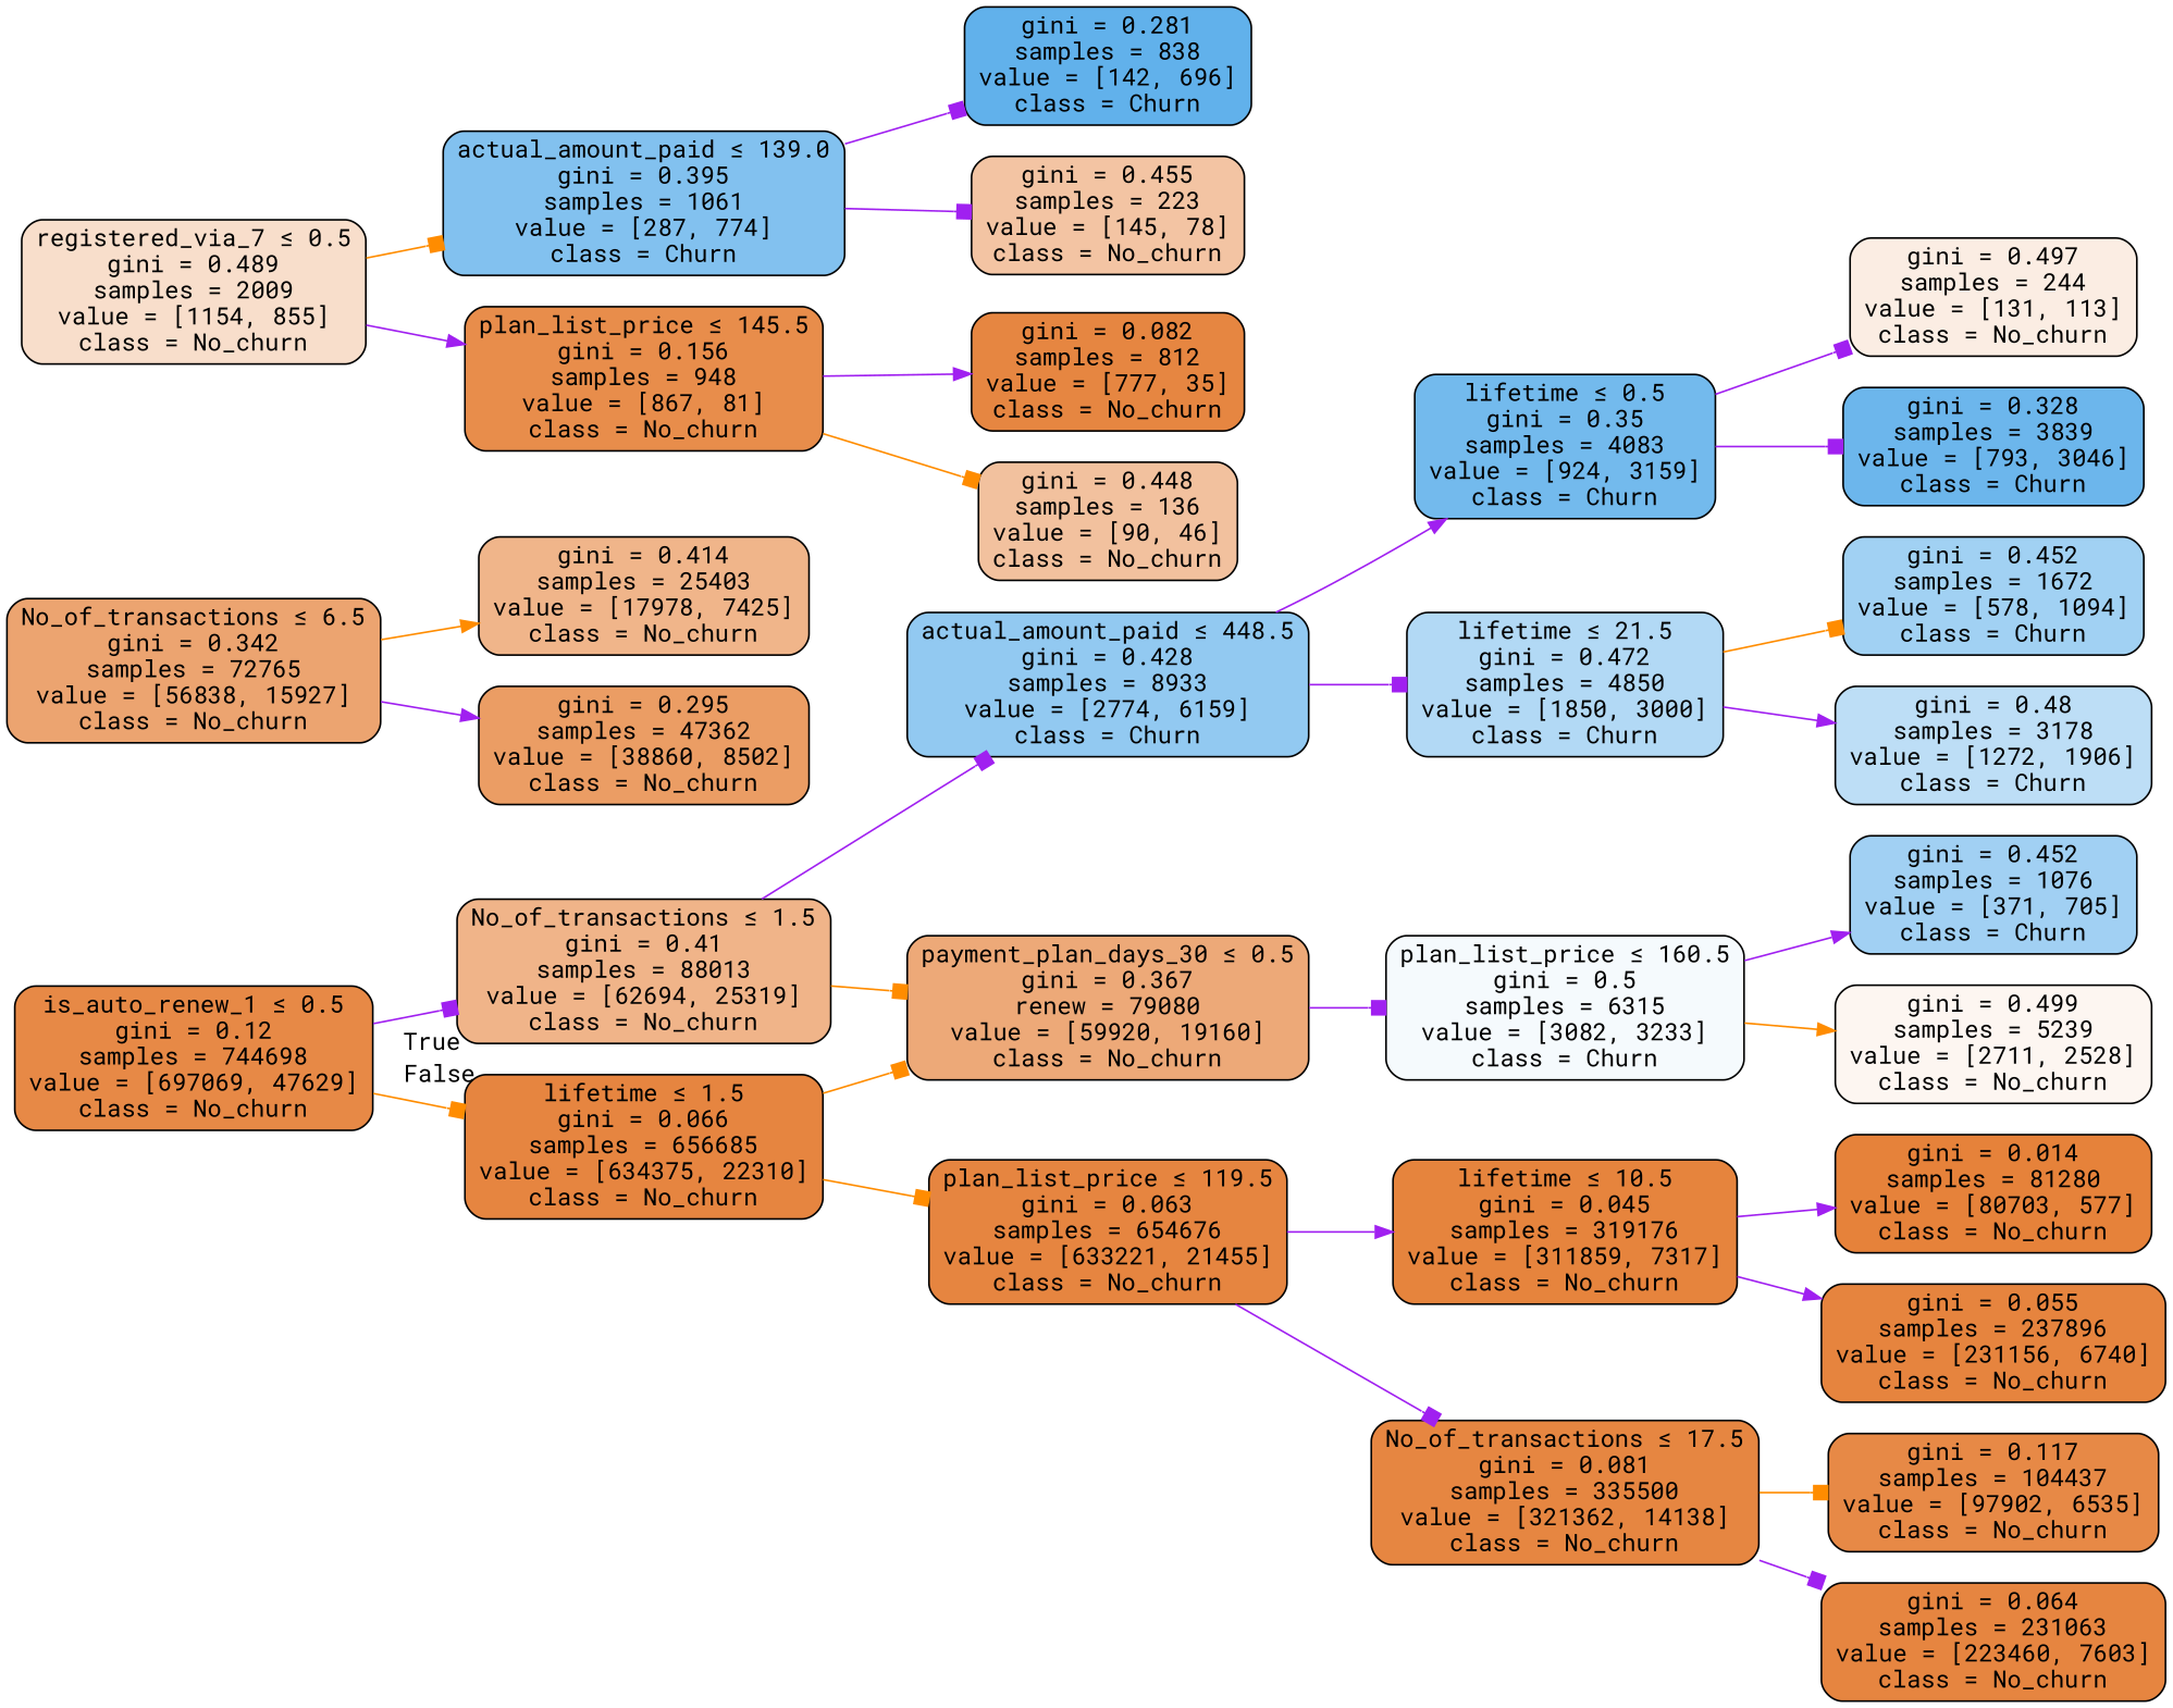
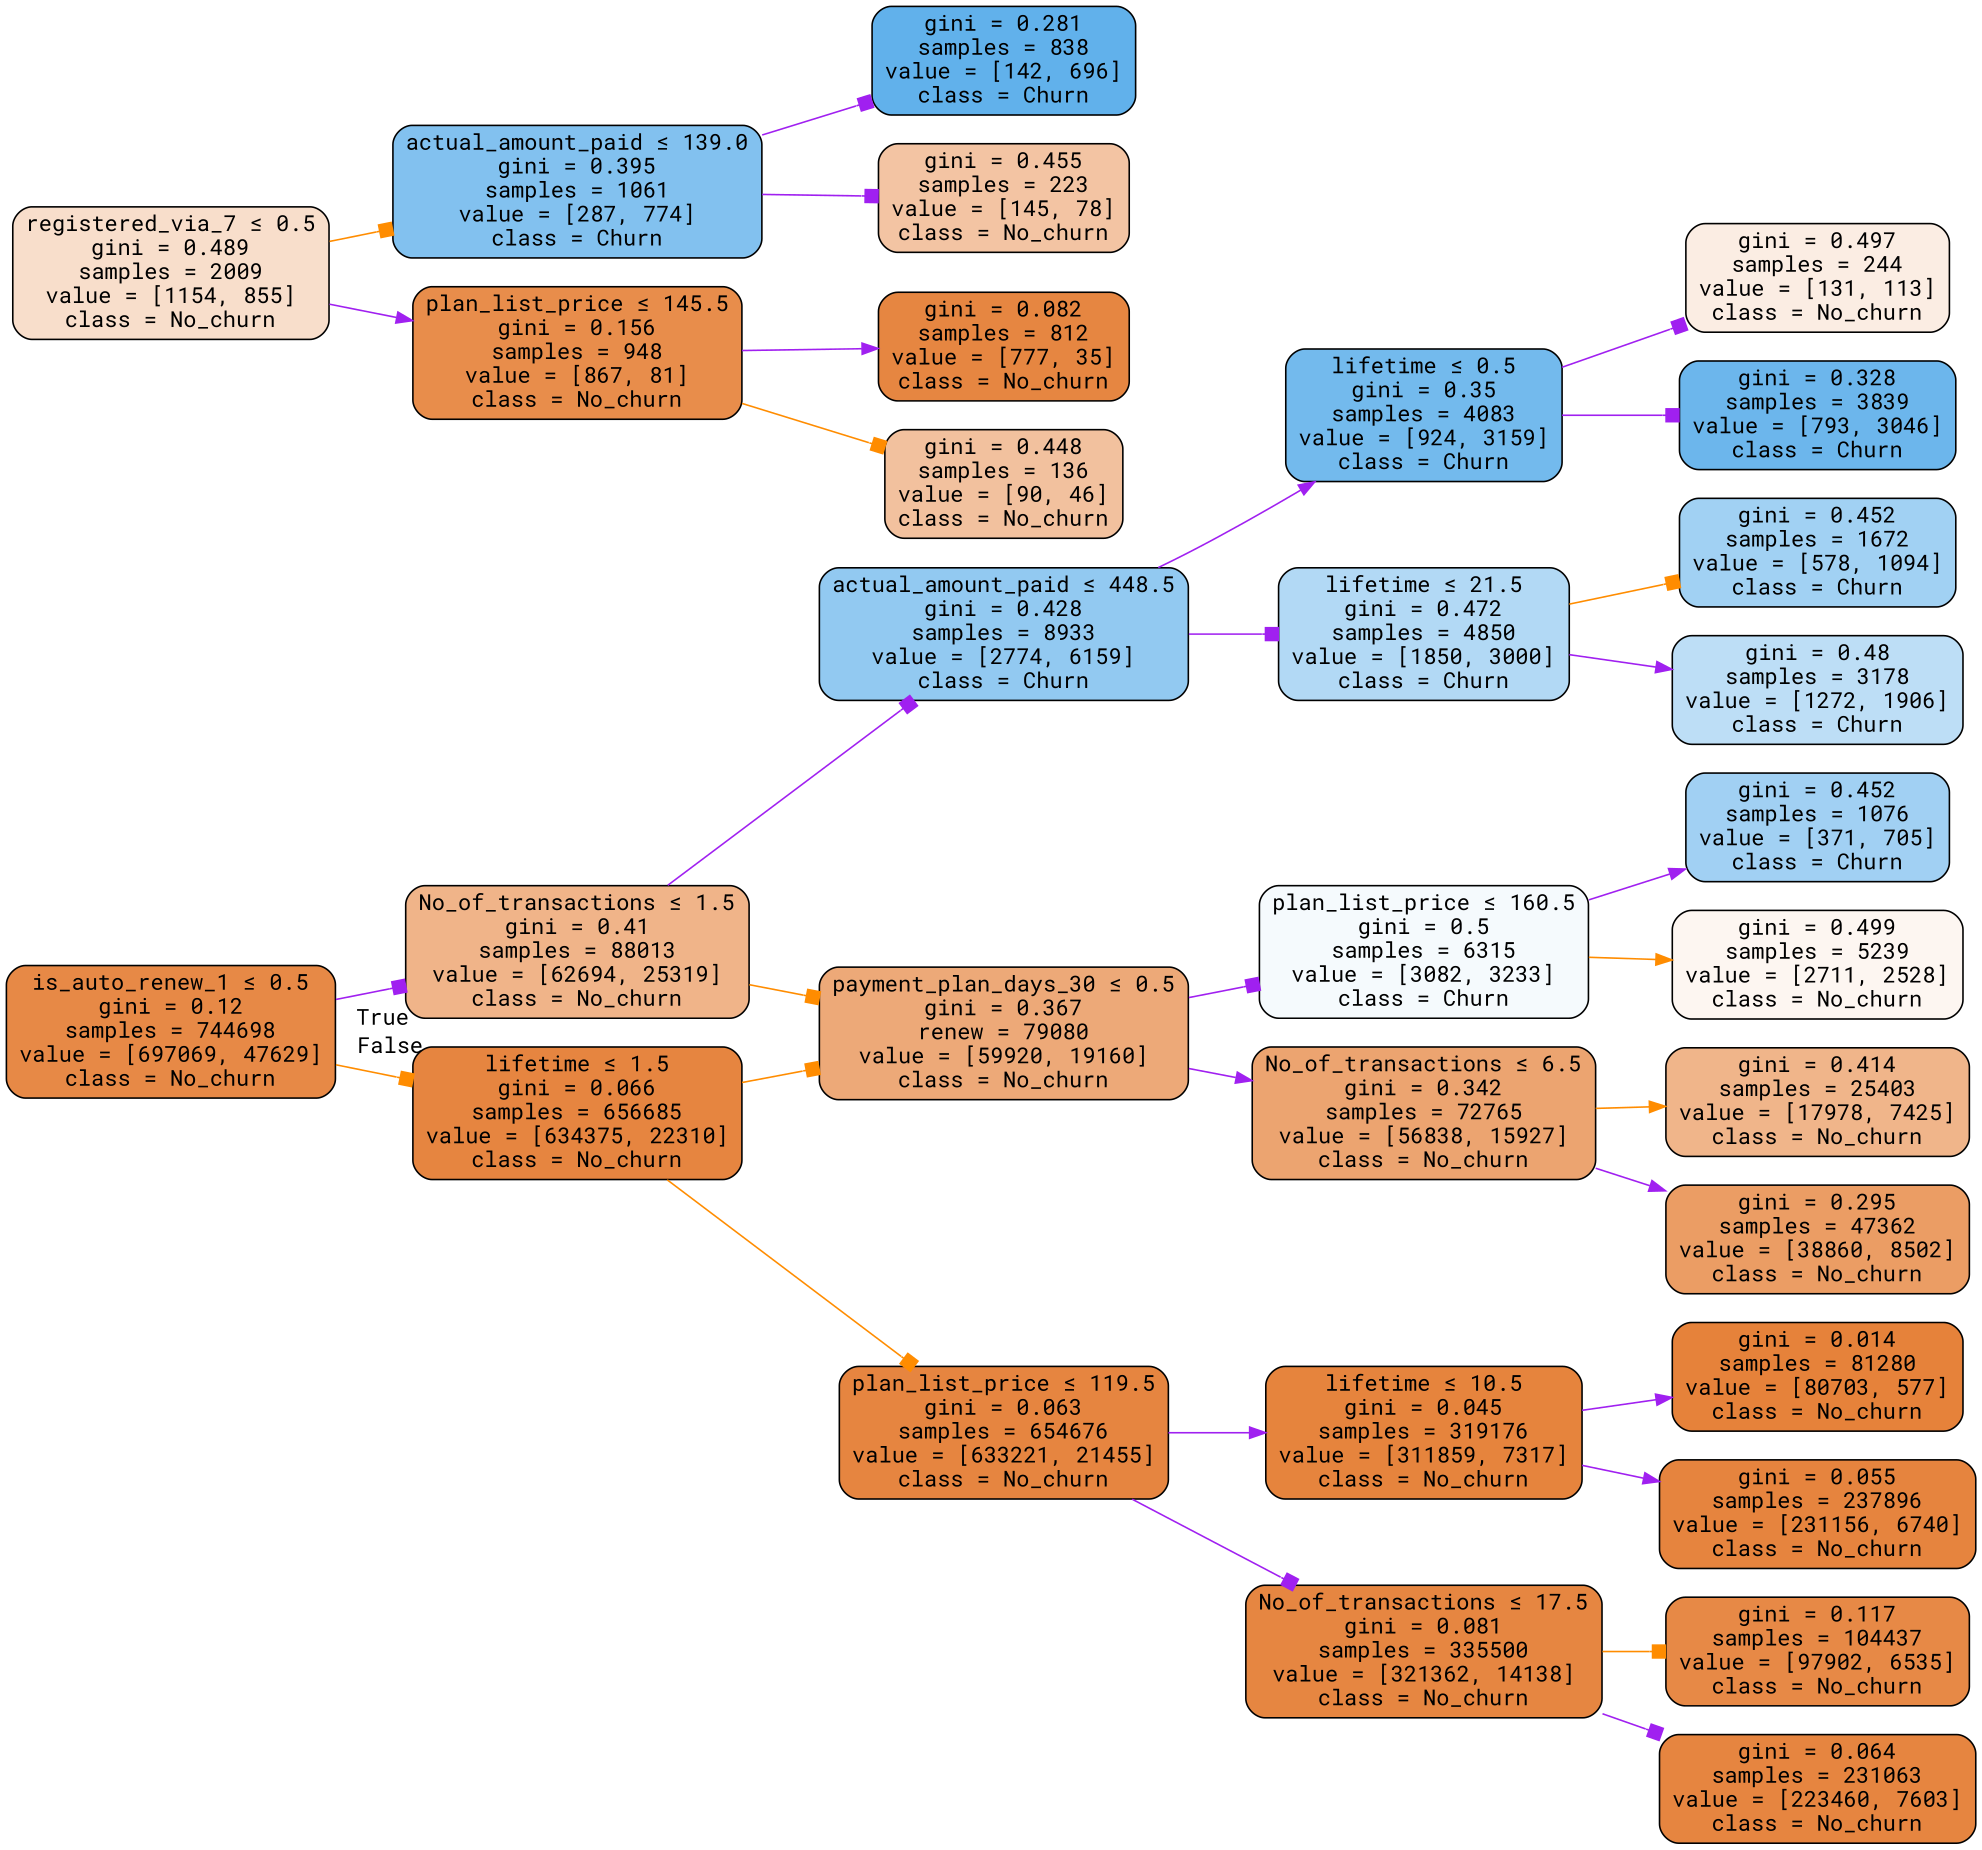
  digraph {
    fontname="Roboto Mono"
    rankdir=LR
    node [color=black fillcolor="#e58139f6" fontname="Roboto Mono" shape=box style="filled, rounded"]
    edge [arrowhead=box color=purple fontname="Roboto Mono"]
    n1 [fillcolor="#e58139ee" label=<is_auto_renew_1 &le; 0.5<br/>gini = 0.12<br/>samples = 744698<br/>value = [697069, 47629]<br/>class = No_churn>]
    n2 [fillcolor="#e5813998" label=<No_of_transactions &le; 1.5<br/>gini = 0.41<br/>samples = 88013<br/>value = [62694, 25319]<br/>class = No_churn>]
    n3 [label=<lifetime &le; 1.5<br/>gini = 0.066<br/>samples = 656685<br/>value = [634375, 22310]<br/>class = No_churn>]
    n4 [fillcolor="#399de58c" label=<actual_amount_paid &le; 448.5<br/>gini = 0.428<br/>samples = 8933<br/>value = [2774, 6159]<br/>class = Churn>]
    n5 [fillcolor="#e58139ad" label=<payment_plan_days_30 &le; 0.5<br/>gini = 0.367<br/>renew = 79080<br/>value = [59920, 19160]<br/>class = No_churn>]
    n6 [label=<plan_list_price &le; 119.5<br/>gini = 0.063<br/>samples = 654676<br/>value = [633221, 21455]<br/>class = No_churn>]
    n7 [fillcolor="#399de5b4" label=<lifetime &le; 0.5<br/>gini = 0.35<br/>samples = 4083<br/>value = [924, 3159]<br/>class = Churn>]
    n8 [fillcolor="#399de562" label=<lifetime &le; 21.5<br/>gini = 0.472<br/>samples = 4850<br/>value = [1850, 3000]<br/>class = Churn>]
    n9 [fillcolor="#399de50c" label=<plan_list_price &le; 160.5<br/>gini = 0.5<br/>samples = 6315<br/>value = [3082, 3233]<br/>class = Churn>]
    n10 [fillcolor="#e58139b8" label=<No_of_transactions &le; 6.5<br/>gini = 0.342<br/>samples = 72765<br/>value = [56838, 15927]<br/>class = No_churn>]
    n11 [fillcolor="#e5813923" label=<gini = 0.497<br/>samples = 244<br/>value = [131, 113]<br/>class = No_churn>]
    n12 [fillcolor="#399de5bd" label=<gini = 0.328<br/>samples = 3839<br/>value = [793, 3046]<br/>class = Churn>]
    n13 [fillcolor="#399de578" label=<gini = 0.452<br/>samples = 1672<br/>value = [578, 1094]<br/>class = Churn>]
    n14 [fillcolor="#399de555" label=<gini = 0.48<br/>samples = 3178<br/>value = [1272, 1906]<br/>class = Churn>]
    n15 [fillcolor="#399de579" label=<gini = 0.452<br/>samples = 1076<br/>value = [371, 705]<br/>class = Churn>]
    n16 [fillcolor="#e5813911" label=<gini = 0.499<br/>samples = 5239<br/>value = [2711, 2528]<br/>class = No_churn>]
    n17 [fillcolor="#e5813996" label=<gini = 0.414<br/>samples = 25403<br/>value = [17978, 7425]<br/>class = No_churn>]
    n18 [fillcolor="#e58139c7" label=<gini = 0.295<br/>samples = 47362<br/>value = [38860, 8502]<br/>class = No_churn>]
    n19 [fillcolor="#e5813942" label=<registered_via_7 &le; 0.5<br/>gini = 0.489<br/>samples = 2009<br/>value = [1154, 855]<br/>class = No_churn>]
    n20 [fillcolor="#399de5a0" label=<actual_amount_paid &le; 139.0<br/>gini = 0.395<br/>samples = 1061<br/>value = [287, 774]<br/>class = Churn>]
    n21 [fillcolor="#e58139e7" label=<plan_list_price &le; 145.5<br/>gini = 0.156<br/>samples = 948<br/>value = [867, 81]<br/>class = No_churn>]
    n22 [fillcolor="#e58139f9" label=<lifetime &le; 10.5<br/>gini = 0.045<br/>samples = 319176<br/>value = [311859, 7317]<br/>class = No_churn>]
    n23 [fillcolor="#e58139f4" label=<No_of_transactions &le; 17.5<br/>gini = 0.081<br/>samples = 335500<br/>value = [321362, 14138]<br/>class = No_churn>]
    n24 [fillcolor="#399de5cb" label=<gini = 0.281<br/>samples = 838<br/>value = [142, 696]<br/>class = Churn>]
    n25 [fillcolor="#e5813976" label=<gini = 0.455<br/>samples = 223<br/>value = [145, 78]<br/>class = No_churn>]
    n26 [fillcolor="#e58139f4" label=<gini = 0.082<br/>samples = 812<br/>value = [777, 35]<br/>class = No_churn>]
    n27 [fillcolor="#e581397d" label=<gini = 0.448<br/>samples = 136<br/>value = [90, 46]<br/>class = No_churn>]
    n28 [fillcolor="#e58139fd" label=<gini = 0.014<br/>samples = 81280<br/>value = [80703, 577]<br/>class = No_churn>]
    n29 [fillcolor="#e58139f8" label=<gini = 0.055<br/>samples = 237896<br/>value = [231156, 6740]<br/>class = No_churn>]
    n30 [fillcolor="#e58139ee" label=<gini = 0.117<br/>samples = 104437<br/>value = [97902, 6535]<br/>class = No_churn>]
    n31 [label=<gini = 0.064<br/>samples = 231063<br/>value = [223460, 7603]<br/>class = No_churn>]
    n1 -> n2 [headlabel=True labelangle=45 labeldistance=2.5]
    n1 -> n3 [color=darkorange headlabel=False labelangle=-45 labeldistance=2.5]
    n2 -> n4
    n2 -> n5 [color=darkorange]
    n3 -> n5 [color=darkorange]
    n3 -> n6 [color=darkorange]
    n4 -> n7 [arrowhead=normal]
    n4 -> n8
    n5 -> n9
+   n5 -> n10 [arrowhead=normal]
    n6 -> n22 [arrowhead=normal]
    n6 -> n23
    n7 -> n11
    n7 -> n12
    n8 -> n13 [color=darkorange]
    n8 -> n14 [arrowhead=normal]
    n9 -> n15 [arrowhead=normal]
    n9 -> n16 [arrowhead=normal color=darkorange]
    n10 -> n17 [arrowhead=normal color=darkorange]
    n10 -> n18 [arrowhead=normal]
    n19 -> n20 [color=darkorange]
    n19 -> n21 [arrowhead=normal]
    n20 -> n24
    n20 -> n25
    n21 -> n26 [arrowhead=normal]
    n21 -> n27 [color=darkorange]
    n22 -> n28 [arrowhead=normal]
    n22 -> n29 [arrowhead=normal]
    n23 -> n30 [color=darkorange]
    n23 -> n31
  }
